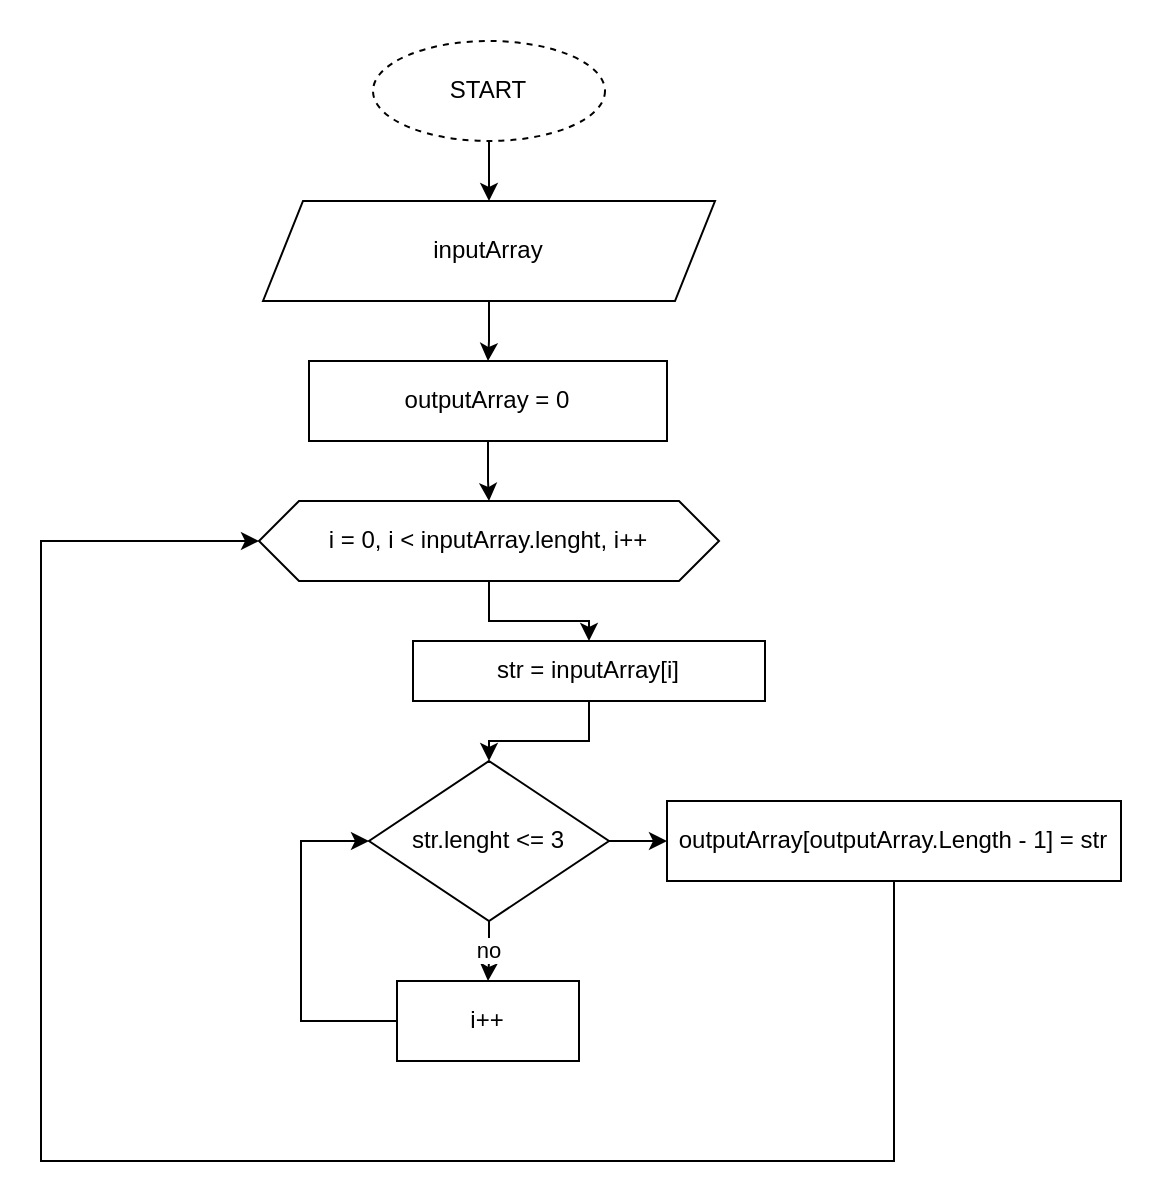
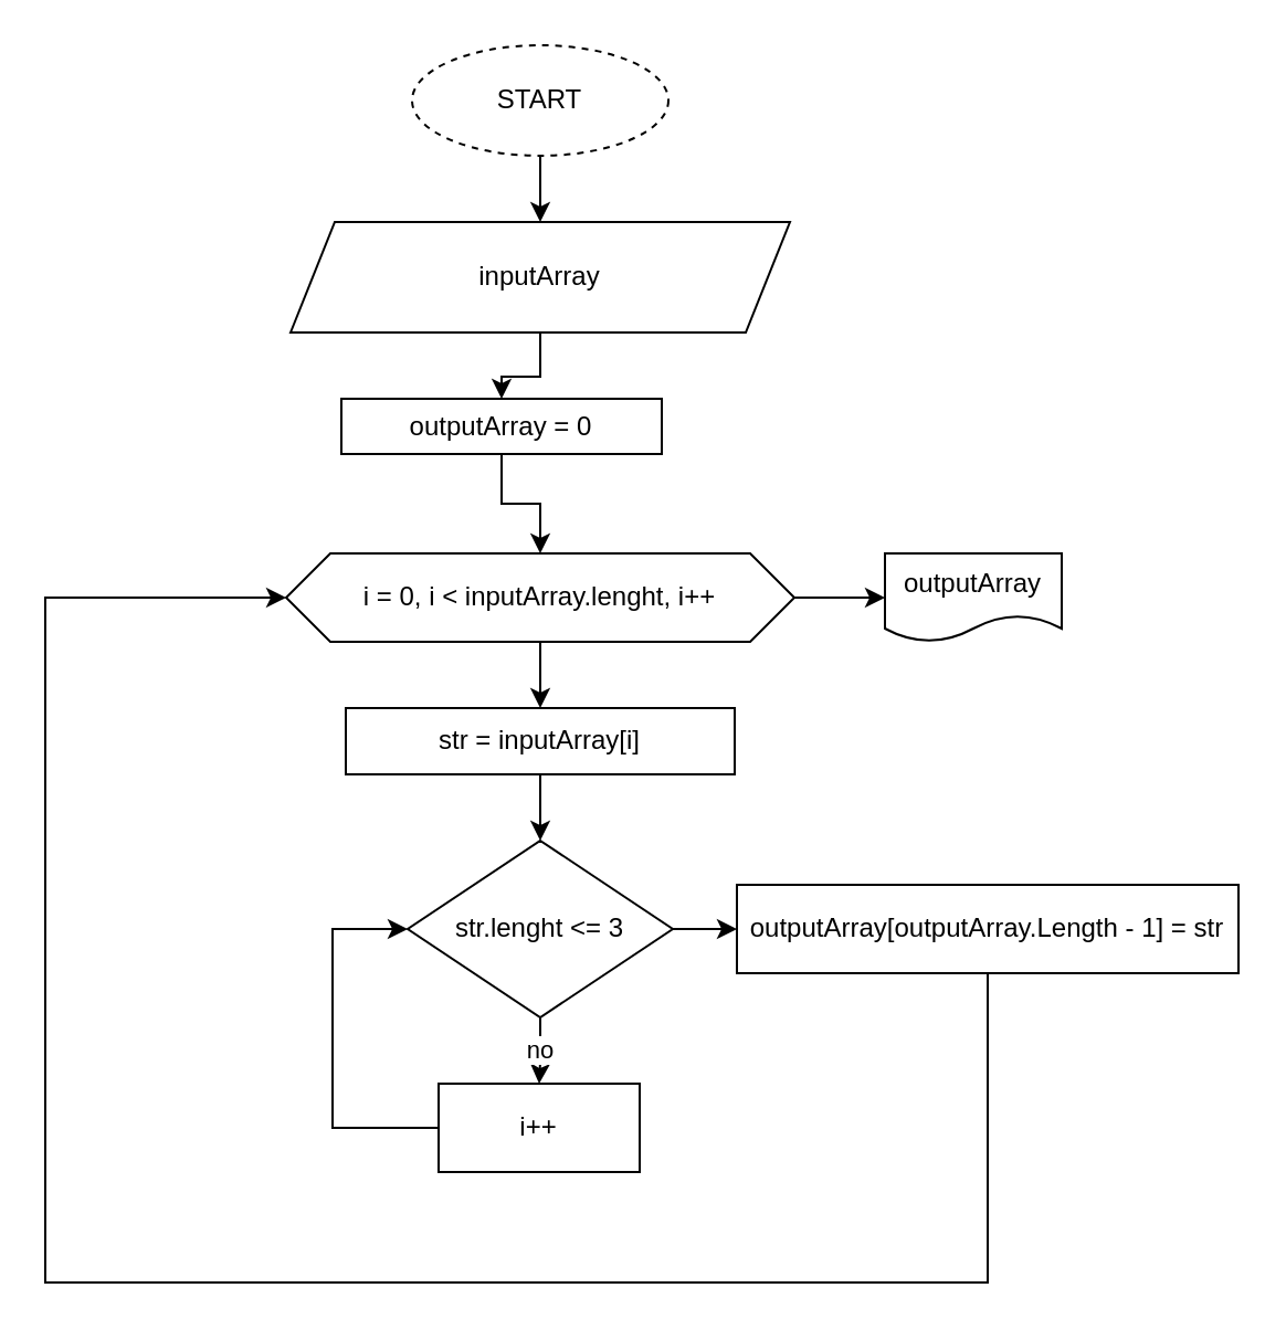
  <mxCell id="0" />
  <mxCell id="1" parent="0" />
  <mxCell id="2" value="" style="edgeStyle=orthogonalEdgeStyle;rounded=0;orthogonalLoop=1;jettySize=auto;html=1;" edge="1" parent="1" source="3" target="5"><mxGeometry relative="1" as="geometry" /></mxCell>
  <mxCell id="3" value="START&lt;br&gt;" style="ellipse;whiteSpace=wrap;html=1;dashed=1;" vertex="1" parent="1"><mxGeometry x="186" y="20" width="116" height="50" as="geometry" /></mxCell>
  <mxCell id="4" value="" style="edgeStyle=orthogonalEdgeStyle;rounded=0;orthogonalLoop=1;jettySize=auto;html=1;" edge="1" parent="1" source="5" target="7"><mxGeometry relative="1" as="geometry" /></mxCell>
  <mxCell id="5" value="inputArray" style="shape=parallelogram;perimeter=parallelogramPerimeter;whiteSpace=wrap;html=1;fixedSize=1;" vertex="1" parent="1"><mxGeometry x="131" y="100" width="226" height="50" as="geometry" /></mxCell>
  <mxCell id="6" value="" style="edgeStyle=orthogonalEdgeStyle;rounded=0;orthogonalLoop=1;jettySize=auto;html=1;" edge="1" parent="1" source="7" target="10"><mxGeometry relative="1" as="geometry" /></mxCell>
- <mxCell id="7" value="outputArray = 0" style="rounded=0;whiteSpace=wrap;html=1;" vertex="1" parent="1"><mxGeometry x="154" y="180" width="179" height="40" as="geometry" /></mxCell>
+ <mxCell id="7" value="outputArray = 0" style="rounded=0;whiteSpace=wrap;html=1;" vertex="1" parent="1"><mxGeometry x="154" y="180" width="145" height="25" as="geometry" /></mxCell>
  <mxCell id="8" value="" style="edgeStyle=orthogonalEdgeStyle;rounded=0;orthogonalLoop=1;jettySize=auto;html=1;" edge="1" parent="1" source="10" target="12"><mxGeometry relative="1" as="geometry" /></mxCell>
+ <mxCell id="9" value="" style="edgeStyle=orthogonalEdgeStyle;rounded=0;orthogonalLoop=1;jettySize=auto;html=1;" edge="1" parent="1" source="10" target="16"><mxGeometry relative="1" as="geometry" /></mxCell>
  <mxCell id="10" value="i = 0, i &amp;lt; inputArray.lenght, i++" style="shape=hexagon;perimeter=hexagonPerimeter2;whiteSpace=wrap;html=1;fixedSize=1;" vertex="1" parent="1"><mxGeometry x="129" y="250" width="230" height="40" as="geometry" /></mxCell>
  <mxCell id="11" value="" style="edgeStyle=orthogonalEdgeStyle;rounded=0;orthogonalLoop=1;jettySize=auto;html=1;" edge="1" parent="1" source="12" target="15"><mxGeometry relative="1" as="geometry" /></mxCell>
- <mxCell id="12" value="str = inputArray[i]" style="rounded=0;whiteSpace=wrap;html=1;" vertex="1" parent="1"><mxGeometry x="206" y="320" width="176" height="30" as="geometry" /></mxCell>
+ <mxCell id="12" value="str = inputArray[i]" style="rounded=0;whiteSpace=wrap;html=1;" vertex="1" parent="1"><mxGeometry x="156" y="320" width="176" height="30" as="geometry" /></mxCell>
  <mxCell id="13" value="no" style="edgeStyle=orthogonalEdgeStyle;rounded=0;orthogonalLoop=1;jettySize=auto;html=1;" edge="1" parent="1" source="15" target="20"><mxGeometry relative="1" as="geometry" /></mxCell>
  <mxCell id="14" value="" style="edgeStyle=orthogonalEdgeStyle;rounded=0;orthogonalLoop=1;jettySize=auto;html=1;" edge="1" parent="1" source="15" target="18"><mxGeometry relative="1" as="geometry" /></mxCell>
  <mxCell id="15" value="str.lenght &amp;lt;= 3" style="rhombus;whiteSpace=wrap;html=1;" vertex="1" parent="1"><mxGeometry x="184" y="380" width="120" height="80" as="geometry" /></mxCell>
+ <mxCell id="16" value="outputArray" style="shape=document;whiteSpace=wrap;html=1;boundedLbl=1;" vertex="1" parent="1"><mxGeometry x="400" y="250" width="80" height="40" as="geometry" /></mxCell>
  <mxCell id="17" style="edgeStyle=orthogonalEdgeStyle;rounded=0;orthogonalLoop=1;jettySize=auto;html=1;entryX=0;entryY=0.5;entryDx=0;entryDy=0;" edge="1" parent="1" source="18" target="10"><mxGeometry relative="1" as="geometry"><Array as="points"><mxPoint x="447" y="580" /><mxPoint x="20" y="580" /><mxPoint x="20" y="270" /></Array></mxGeometry></mxCell>
  <mxCell id="18" value="&lt;div style=&quot;text-align: left;&quot;&gt;&lt;span style=&quot;background-color: initial;&quot;&gt;outputArray[outputArray.Length - 1] = str&lt;/span&gt;&lt;br&gt;&lt;/div&gt;" style="rounded=0;whiteSpace=wrap;html=1;" vertex="1" parent="1"><mxGeometry x="333" y="400" width="227" height="40" as="geometry" /></mxCell>
  <mxCell id="19" style="edgeStyle=orthogonalEdgeStyle;rounded=0;orthogonalLoop=1;jettySize=auto;html=1;entryX=0;entryY=0.5;entryDx=0;entryDy=0;" edge="1" parent="1" source="20" target="15"><mxGeometry relative="1" as="geometry"><Array as="points"><mxPoint x="150" y="510" /><mxPoint x="150" y="420" /></Array></mxGeometry></mxCell>
  <mxCell id="20" value="i++" style="rounded=0;whiteSpace=wrap;html=1;" vertex="1" parent="1"><mxGeometry x="198" y="490" width="91" height="40" as="geometry" /></mxCell>
